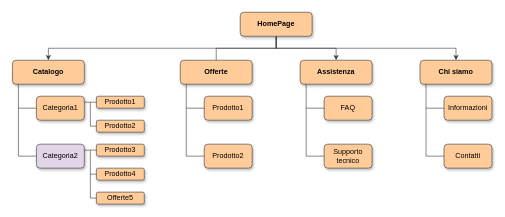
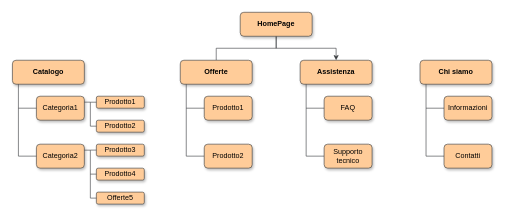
  <mxCell id="0" />
  <mxCell id="1" parent="0" />
- <mxCell id="2" style="edgeStyle=orthogonalEdgeStyle;rounded=0;orthogonalLoop=1;jettySize=auto;html=1;exitX=0.5;exitY=1;exitDx=0;exitDy=0;entryX=0.5;entryY=0;entryDx=0;entryDy=0;fillColor=#ffcc99;strokeColor=#36393d;" edge="1" parent="1" source="6" target="7"><mxGeometry relative="1" as="geometry"><Array as="points"><mxPoint x="460" y="80" /><mxPoint x="80" y="80" /></Array></mxGeometry></mxCell>
  <mxCell id="3" style="edgeStyle=orthogonalEdgeStyle;rounded=0;orthogonalLoop=1;jettySize=auto;html=1;entryX=0.5;entryY=0;entryDx=0;entryDy=0;fillColor=#ffcc99;strokeColor=#36393d;endArrow=none;" edge="1" parent="1" source="6" target="8"><mxGeometry relative="1" as="geometry" /></mxCell>
  <mxCell id="4" style="edgeStyle=orthogonalEdgeStyle;rounded=0;orthogonalLoop=1;jettySize=auto;html=1;fillColor=#ffcc99;strokeColor=#36393d;" edge="1" parent="1" source="6" target="9"><mxGeometry relative="1" as="geometry" /></mxCell>
- <mxCell id="5" style="edgeStyle=orthogonalEdgeStyle;rounded=0;orthogonalLoop=1;jettySize=auto;html=1;entryX=0.5;entryY=0;entryDx=0;entryDy=0;fillColor=#ffcc99;strokeColor=#36393d;" edge="1" parent="1" source="6" target="10"><mxGeometry relative="1" as="geometry"><Array as="points"><mxPoint x="460" y="80" /><mxPoint x="760" y="80" /></Array></mxGeometry></mxCell>
  <mxCell id="6" value="HomePage" style="rounded=1;whiteSpace=wrap;html=1;fillColor=#ffcc99;strokeColor=#36393d;fontStyle=1;shadow=1;glass=0;sketch=0;" vertex="1" parent="1"><mxGeometry x="400" y="20" width="120" height="40" as="geometry" /></mxCell>
  <mxCell id="7" value="Catalogo" style="rounded=1;whiteSpace=wrap;html=1;fillColor=#ffcc99;strokeColor=#36393d;fontStyle=1;shadow=1;glass=0;sketch=0;" vertex="1" parent="1"><mxGeometry x="20" y="100" width="120" height="40" as="geometry" /></mxCell>
  <mxCell id="8" value="Offerte" style="rounded=1;whiteSpace=wrap;html=1;fillColor=#ffcc99;strokeColor=#36393d;fontStyle=1;shadow=1;glass=0;sketch=0;" vertex="1" parent="1"><mxGeometry x="300" y="100" width="120" height="40" as="geometry" /></mxCell>
  <mxCell id="9" value="Assistenza" style="rounded=1;whiteSpace=wrap;html=1;fillColor=#ffcc99;strokeColor=#36393d;fontStyle=1;shadow=1;glass=0;sketch=0;" vertex="1" parent="1"><mxGeometry x="500" y="100" width="120" height="40" as="geometry" /></mxCell>
  <mxCell id="10" value="Chi siamo" style="rounded=1;whiteSpace=wrap;html=1;fillColor=#ffcc99;strokeColor=#36393d;fontStyle=1;shadow=1;glass=0;sketch=0;" vertex="1" parent="1"><mxGeometry x="700" y="100" width="120" height="40" as="geometry" /></mxCell>
  <mxCell id="11" value="" style="endArrow=none;html=1;rounded=0;fillColor=#ffcc99;strokeColor=#36393d;" edge="1" parent="1"><mxGeometry width="50" height="50" relative="1" as="geometry"><mxPoint x="30" y="260" as="sourcePoint" /><mxPoint x="30" y="140" as="targetPoint" /></mxGeometry></mxCell>
  <mxCell id="12" value="Categoria1" style="rounded=1;whiteSpace=wrap;html=1;fillColor=#ffcc99;strokeColor=#36393d;shadow=1;glass=0;sketch=0;" vertex="1" parent="1"><mxGeometry x="60" y="160" width="80" height="40" as="geometry" /></mxCell>
  <mxCell id="13" value="Prodotto1" style="rounded=1;whiteSpace=wrap;html=1;fillColor=#ffcc99;strokeColor=#36393d;shadow=1;glass=0;sketch=0;" vertex="1" parent="1"><mxGeometry x="160" y="160" width="80" height="20" as="geometry" /></mxCell>
  <mxCell id="14" value="Prodotto2" style="rounded=1;whiteSpace=wrap;html=1;fillColor=#ffcc99;strokeColor=#36393d;shadow=1;glass=0;sketch=0;" vertex="1" parent="1"><mxGeometry x="160" y="200" width="80" height="20" as="geometry" /></mxCell>
- <mxCell id="15" value="Categoria2" style="rounded=1;whiteSpace=wrap;html=1;fillColor=#e1d5e7;strokeColor=#36393d;shadow=1;glass=0;sketch=0;" vertex="1" parent="1"><mxGeometry x="60" y="240" width="80" height="40" as="geometry" /></mxCell>
+ <mxCell id="15" value="Categoria2" style="rounded=1;whiteSpace=wrap;html=1;fillColor=#ffcc99;strokeColor=#36393d;shadow=1;glass=0;sketch=0;" vertex="1" parent="1"><mxGeometry x="60" y="240" width="80" height="40" as="geometry" /></mxCell>
  <mxCell id="16" value="Prodotto3" style="rounded=1;whiteSpace=wrap;html=1;fillColor=#ffcc99;strokeColor=#36393d;shadow=1;glass=0;sketch=0;" vertex="1" parent="1"><mxGeometry x="160" y="240" width="80" height="20" as="geometry" /></mxCell>
  <mxCell id="17" value="Prodotto4" style="rounded=1;whiteSpace=wrap;html=1;fillColor=#ffcc99;strokeColor=#36393d;shadow=1;glass=0;sketch=0;" vertex="1" parent="1"><mxGeometry x="160" y="280" width="80" height="20" as="geometry" /></mxCell>
  <mxCell id="18" value="Offerte5" style="rounded=1;whiteSpace=wrap;html=1;fillColor=#ffcc99;strokeColor=#36393d;shadow=1;glass=0;sketch=0;" vertex="1" parent="1"><mxGeometry x="160" y="320" width="80" height="20" as="geometry" /></mxCell>
  <mxCell id="19" value="" style="endArrow=none;html=1;rounded=0;fillColor=#ffcc99;strokeColor=#36393d;" edge="1" parent="1"><mxGeometry width="50" height="50" relative="1" as="geometry"><mxPoint x="140" y="169.92" as="sourcePoint" /><mxPoint x="150" y="169.92" as="targetPoint" /></mxGeometry></mxCell>
  <mxCell id="20" value="" style="endArrow=none;html=1;rounded=0;fillColor=#ffcc99;strokeColor=#36393d;" edge="1" parent="1"><mxGeometry width="50" height="50" relative="1" as="geometry"><mxPoint x="150" y="170" as="sourcePoint" /><mxPoint x="160" y="170" as="targetPoint" /></mxGeometry></mxCell>
  <mxCell id="21" value="" style="endArrow=none;html=1;rounded=0;fillColor=#ffcc99;strokeColor=#36393d;" edge="1" parent="1"><mxGeometry width="50" height="50" relative="1" as="geometry"><mxPoint x="150" y="210" as="sourcePoint" /><mxPoint x="150" y="170" as="targetPoint" /></mxGeometry></mxCell>
  <mxCell id="22" value="" style="endArrow=none;html=1;rounded=0;entryX=0;entryY=0.5;entryDx=0;entryDy=0;fillColor=#ffcc99;strokeColor=#36393d;" edge="1" parent="1" target="14"><mxGeometry width="50" height="50" relative="1" as="geometry"><mxPoint x="150" y="210" as="sourcePoint" /><mxPoint x="170" y="180" as="targetPoint" /></mxGeometry></mxCell>
  <mxCell id="23" value="" style="endArrow=none;html=1;rounded=0;fillColor=#ffcc99;strokeColor=#36393d;" edge="1" parent="1"><mxGeometry width="50" height="50" relative="1" as="geometry"><mxPoint x="150" y="330" as="sourcePoint" /><mxPoint x="150" y="250" as="targetPoint" /></mxGeometry></mxCell>
  <mxCell id="24" value="" style="endArrow=none;html=1;rounded=0;entryX=0;entryY=0.5;entryDx=0;entryDy=0;fillColor=#ffcc99;strokeColor=#36393d;" edge="1" parent="1"><mxGeometry width="50" height="50" relative="1" as="geometry"><mxPoint x="150" y="249.89" as="sourcePoint" /><mxPoint x="160" y="249.89" as="targetPoint" /></mxGeometry></mxCell>
  <mxCell id="25" value="" style="endArrow=none;html=1;rounded=0;entryX=0;entryY=0.5;entryDx=0;entryDy=0;fillColor=#ffcc99;strokeColor=#36393d;" edge="1" parent="1" target="17"><mxGeometry width="50" height="50" relative="1" as="geometry"><mxPoint x="150" y="290" as="sourcePoint" /><mxPoint x="180" y="230" as="targetPoint" /></mxGeometry></mxCell>
  <mxCell id="26" value="" style="endArrow=none;html=1;rounded=0;entryX=0;entryY=0.5;entryDx=0;entryDy=0;fillColor=#ffcc99;strokeColor=#36393d;" edge="1" parent="1" target="18"><mxGeometry width="50" height="50" relative="1" as="geometry"><mxPoint x="150" y="330" as="sourcePoint" /><mxPoint x="190" y="240" as="targetPoint" /></mxGeometry></mxCell>
  <mxCell id="27" value="" style="endArrow=none;html=1;rounded=0;exitX=1;exitY=0.25;exitDx=0;exitDy=0;fillColor=#ffcc99;strokeColor=#36393d;" edge="1" parent="1" source="15"><mxGeometry width="50" height="50" relative="1" as="geometry"><mxPoint x="190" y="250" as="sourcePoint" /><mxPoint x="150" y="250" as="targetPoint" /></mxGeometry></mxCell>
  <mxCell id="28" value="" style="endArrow=none;html=1;rounded=0;entryX=0;entryY=0.5;entryDx=0;entryDy=0;fillColor=#ffcc99;strokeColor=#36393d;" edge="1" parent="1" target="12"><mxGeometry width="50" height="50" relative="1" as="geometry"><mxPoint x="30" y="180" as="sourcePoint" /><mxPoint x="80" y="130" as="targetPoint" /></mxGeometry></mxCell>
  <mxCell id="29" value="" style="endArrow=none;html=1;rounded=0;entryX=0;entryY=0.5;entryDx=0;entryDy=0;fillColor=#ffcc99;strokeColor=#36393d;" edge="1" parent="1"><mxGeometry width="50" height="50" relative="1" as="geometry"><mxPoint x="30" y="260" as="sourcePoint" /><mxPoint x="60" y="260" as="targetPoint" /></mxGeometry></mxCell>
  <mxCell id="30" value="Prodotto1" style="rounded=1;whiteSpace=wrap;html=1;fillColor=#ffcc99;strokeColor=#36393d;shadow=1;glass=0;sketch=0;" vertex="1" parent="1"><mxGeometry x="340" y="160" width="80" height="40" as="geometry" /></mxCell>
  <mxCell id="31" value="" style="endArrow=none;html=1;rounded=0;fillColor=#ffcc99;strokeColor=#36393d;" edge="1" parent="1"><mxGeometry width="50" height="50" relative="1" as="geometry"><mxPoint x="310" y="260" as="sourcePoint" /><mxPoint x="310" y="140" as="targetPoint" /></mxGeometry></mxCell>
  <mxCell id="32" value="" style="endArrow=none;html=1;rounded=0;entryX=0;entryY=0.5;entryDx=0;entryDy=0;fillColor=#ffcc99;strokeColor=#36393d;" edge="1" parent="1"><mxGeometry width="50" height="50" relative="1" as="geometry"><mxPoint x="310" y="180" as="sourcePoint" /><mxPoint x="340" y="180" as="targetPoint" /></mxGeometry></mxCell>
  <mxCell id="33" value="" style="endArrow=none;html=1;rounded=0;entryX=0;entryY=0.5;entryDx=0;entryDy=0;fillColor=#ffcc99;strokeColor=#36393d;" edge="1" parent="1"><mxGeometry width="50" height="50" relative="1" as="geometry"><mxPoint x="310" y="260" as="sourcePoint" /><mxPoint x="340" y="260" as="targetPoint" /></mxGeometry></mxCell>
  <mxCell id="34" value="Prodotto2" style="rounded=1;whiteSpace=wrap;html=1;fillColor=#ffcc99;strokeColor=#36393d;shadow=1;glass=0;sketch=0;" vertex="1" parent="1"><mxGeometry x="340" y="240" width="80" height="40" as="geometry" /></mxCell>
  <mxCell id="35" value="FAQ" style="rounded=1;whiteSpace=wrap;html=1;fillColor=#ffcc99;strokeColor=#36393d;shadow=1;glass=0;sketch=0;" vertex="1" parent="1"><mxGeometry x="540" y="160" width="80" height="40" as="geometry" /></mxCell>
  <mxCell id="36" value="" style="endArrow=none;html=1;rounded=0;fillColor=#ffcc99;strokeColor=#36393d;" edge="1" parent="1"><mxGeometry width="50" height="50" relative="1" as="geometry"><mxPoint x="510" y="260" as="sourcePoint" /><mxPoint x="510" y="140" as="targetPoint" /></mxGeometry></mxCell>
  <mxCell id="37" value="" style="endArrow=none;html=1;rounded=0;entryX=0;entryY=0.5;entryDx=0;entryDy=0;fillColor=#ffcc99;strokeColor=#36393d;" edge="1" parent="1"><mxGeometry width="50" height="50" relative="1" as="geometry"><mxPoint x="510" y="180" as="sourcePoint" /><mxPoint x="540" y="180" as="targetPoint" /></mxGeometry></mxCell>
  <mxCell id="38" value="" style="endArrow=none;html=1;rounded=0;entryX=0;entryY=0.5;entryDx=0;entryDy=0;fillColor=#ffcc99;strokeColor=#36393d;" edge="1" parent="1"><mxGeometry width="50" height="50" relative="1" as="geometry"><mxPoint x="510" y="260" as="sourcePoint" /><mxPoint x="540" y="260" as="targetPoint" /></mxGeometry></mxCell>
  <mxCell id="39" value="Supporto tecnico" style="rounded=1;whiteSpace=wrap;html=1;fillColor=#ffcc99;strokeColor=#36393d;shadow=1;glass=0;sketch=0;" vertex="1" parent="1"><mxGeometry x="540" y="240" width="80" height="40" as="geometry" /></mxCell>
  <mxCell id="40" value="Informazioni" style="rounded=1;whiteSpace=wrap;html=1;fillColor=#ffcc99;strokeColor=#36393d;shadow=1;glass=0;sketch=0;" vertex="1" parent="1"><mxGeometry x="740" y="160" width="80" height="40" as="geometry" /></mxCell>
  <mxCell id="41" value="" style="endArrow=none;html=1;rounded=0;fillColor=#ffcc99;strokeColor=#36393d;" edge="1" parent="1"><mxGeometry width="50" height="50" relative="1" as="geometry"><mxPoint x="710" y="260" as="sourcePoint" /><mxPoint x="710" y="140" as="targetPoint" /></mxGeometry></mxCell>
  <mxCell id="42" value="" style="endArrow=none;html=1;rounded=0;entryX=0;entryY=0.5;entryDx=0;entryDy=0;fillColor=#ffcc99;strokeColor=#36393d;" edge="1" parent="1"><mxGeometry width="50" height="50" relative="1" as="geometry"><mxPoint x="710" y="180" as="sourcePoint" /><mxPoint x="740" y="180" as="targetPoint" /></mxGeometry></mxCell>
  <mxCell id="43" value="" style="endArrow=none;html=1;rounded=0;entryX=0;entryY=0.5;entryDx=0;entryDy=0;fillColor=#ffcc99;strokeColor=#36393d;" edge="1" parent="1"><mxGeometry width="50" height="50" relative="1" as="geometry"><mxPoint x="710" y="260" as="sourcePoint" /><mxPoint x="740" y="260" as="targetPoint" /></mxGeometry></mxCell>
  <mxCell id="44" value="Contatti" style="rounded=1;whiteSpace=wrap;html=1;fillColor=#ffcc99;strokeColor=#36393d;shadow=1;glass=0;sketch=0;" vertex="1" parent="1"><mxGeometry x="740" y="240" width="80" height="40" as="geometry" /></mxCell>
